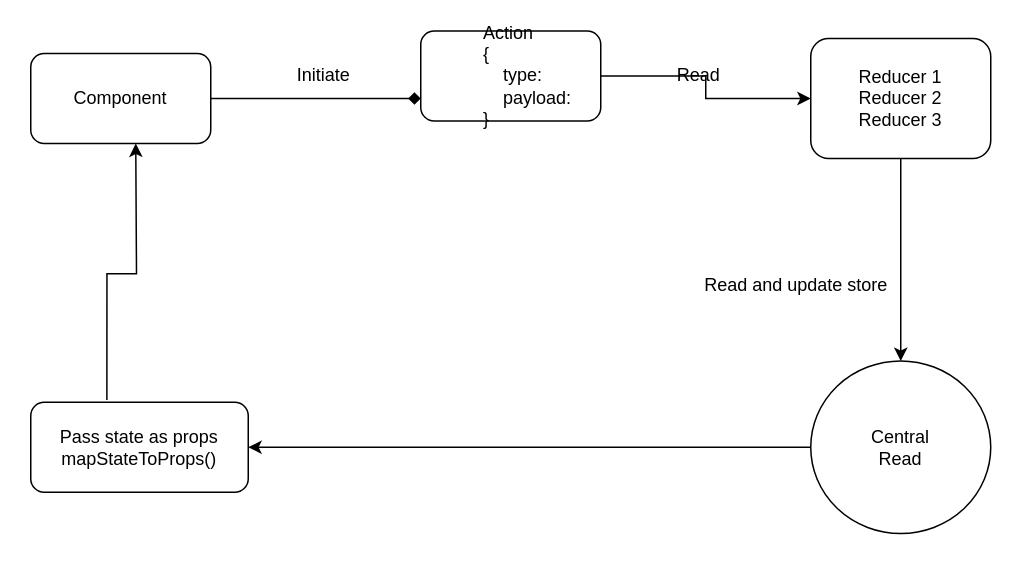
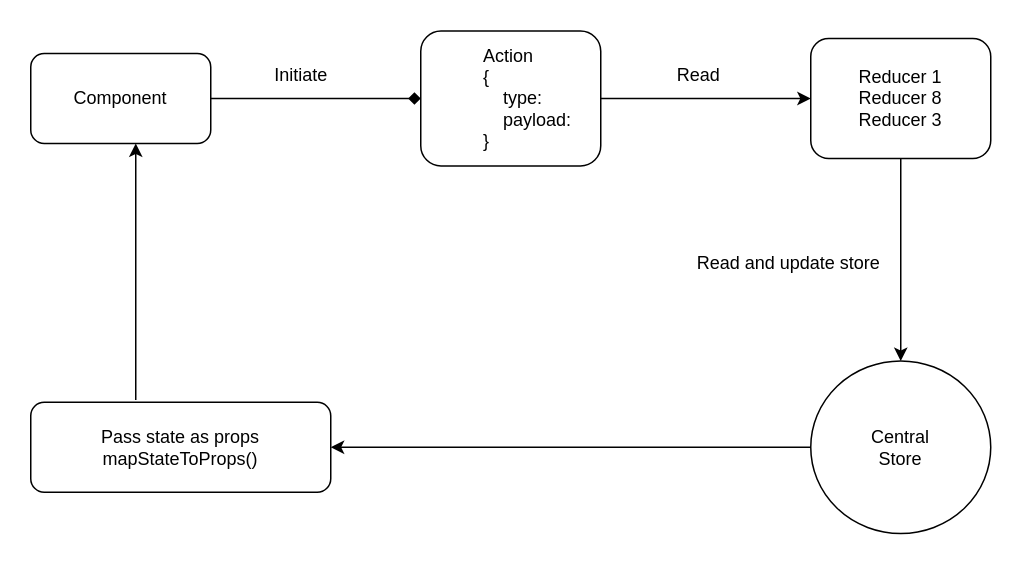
  <mxCell id="0" />
  <mxCell id="1" parent="0" />
  <mxCell id="2" value="" style="edgeStyle=orthogonalEdgeStyle;rounded=0;orthogonalLoop=1;jettySize=auto;html=1;endArrow=diamond;" edge="1" parent="1" source="4" target="6"><mxGeometry relative="1" as="geometry"><Array as="points"><mxPoint x="200" y="65" /><mxPoint x="200" y="65" /></Array></mxGeometry></mxCell>
  <mxCell id="3" value="" style="edgeStyle=orthogonalEdgeStyle;rounded=0;orthogonalLoop=1;jettySize=auto;html=1;exitX=0.35;exitY=-0.025;exitDx=0;exitDy=0;exitPerimeter=0;" edge="1" parent="1" source="11"><mxGeometry relative="1" as="geometry"><mxPoint x="130" y="150" as="sourcePoint" /><mxPoint x="90" y="95" as="targetPoint" /></mxGeometry></mxCell>
  <mxCell id="4" value="Component" style="rounded=1;whiteSpace=wrap;html=1;" parent="1" vertex="1"><mxGeometry x="20" y="35" width="120" height="60" as="geometry" /></mxCell>
  <mxCell id="5" value="" style="edgeStyle=orthogonalEdgeStyle;rounded=0;orthogonalLoop=1;jettySize=auto;html=1;" edge="1" parent="1" source="6" target="8"><mxGeometry relative="1" as="geometry" /></mxCell>
- <mxCell id="6" value="&lt;blockquote style=&quot;margin: 0 0 0 40px; border: none; padding: 0px;&quot;&gt;&lt;div style=&quot;text-align: justify;&quot;&gt;&lt;span style=&quot;background-color: initial;&quot;&gt;Action&lt;/span&gt;&lt;/div&gt;&lt;div style=&quot;text-align: justify;&quot;&gt;&lt;span style=&quot;background-color: initial;&quot;&gt;{&lt;/span&gt;&lt;/div&gt;&lt;div style=&quot;text-align: justify;&quot;&gt;&lt;span style=&quot;background-color: initial;&quot;&gt;&amp;nbsp; &amp;nbsp; type:&lt;/span&gt;&lt;/div&gt;&lt;div style=&quot;text-align: justify;&quot;&gt;&lt;span style=&quot;background-color: initial;&quot;&gt;&amp;nbsp; &amp;nbsp; payload:&lt;/span&gt;&lt;/div&gt;&lt;div style=&quot;text-align: justify;&quot;&gt;&lt;span style=&quot;background-color: initial;&quot;&gt;}&lt;/span&gt;&lt;/div&gt;&lt;/blockquote&gt;" style="rounded=1;whiteSpace=wrap;html=1;align=left;" vertex="1" parent="1"><mxGeometry x="280" y="20" width="120" height="60" as="geometry" /></mxCell>
+ <mxCell id="6" value="&lt;blockquote style=&quot;margin: 0 0 0 40px; border: none; padding: 0px;&quot;&gt;&lt;div style=&quot;text-align: justify;&quot;&gt;&lt;span style=&quot;background-color: initial;&quot;&gt;Action&lt;/span&gt;&lt;/div&gt;&lt;div style=&quot;text-align: justify;&quot;&gt;&lt;span style=&quot;background-color: initial;&quot;&gt;{&lt;/span&gt;&lt;/div&gt;&lt;div style=&quot;text-align: justify;&quot;&gt;&lt;span style=&quot;background-color: initial;&quot;&gt;&amp;nbsp; &amp;nbsp; type:&lt;/span&gt;&lt;/div&gt;&lt;div style=&quot;text-align: justify;&quot;&gt;&lt;span style=&quot;background-color: initial;&quot;&gt;&amp;nbsp; &amp;nbsp; payload:&lt;/span&gt;&lt;/div&gt;&lt;div style=&quot;text-align: justify;&quot;&gt;&lt;span style=&quot;background-color: initial;&quot;&gt;}&lt;/span&gt;&lt;/div&gt;&lt;/blockquote&gt;" style="rounded=1;whiteSpace=wrap;html=1;align=left;" vertex="1" parent="1"><mxGeometry x="280" y="20" width="120" height="90" as="geometry" /></mxCell>
  <mxCell id="7" value="" style="edgeStyle=orthogonalEdgeStyle;rounded=0;orthogonalLoop=1;jettySize=auto;html=1;" edge="1" parent="1" source="8" target="10"><mxGeometry relative="1" as="geometry" /></mxCell>
- <mxCell id="8" value="Reducer 1&lt;br&gt;Reducer 2&lt;br&gt;Reducer 3" style="rounded=1;whiteSpace=wrap;html=1;" vertex="1" parent="1"><mxGeometry x="540" y="25" width="120" height="80" as="geometry" /></mxCell>
+ <mxCell id="8" value="Reducer 1&lt;br&gt;Reducer 8&lt;br&gt;Reducer 3" style="rounded=1;whiteSpace=wrap;html=1;" vertex="1" parent="1"><mxGeometry x="540" y="25" width="120" height="80" as="geometry" /></mxCell>
  <mxCell id="9" value="" style="edgeStyle=orthogonalEdgeStyle;rounded=0;orthogonalLoop=1;jettySize=auto;html=1;" edge="1" parent="1" source="10" target="11"><mxGeometry relative="1" as="geometry" /></mxCell>
- <mxCell id="10" value="Central &lt;br&gt;Read" style="ellipse;whiteSpace=wrap;html=1;rounded=1;" vertex="1" parent="1"><mxGeometry x="540" y="240" width="120" height="115" as="geometry" /></mxCell>
- <mxCell id="11" value="Pass state as props&lt;br&gt;mapStateToProps()" style="whiteSpace=wrap;html=1;rounded=1;" vertex="1" parent="1"><mxGeometry x="20" y="267.5" width="145" height="60" as="geometry" /></mxCell>
- <mxCell id="12" value="Initiate" style="text;html=1;resizable=0;autosize=1;align=center;verticalAlign=middle;points=[];fillColor=none;strokeColor=none;rounded=0;" vertex="1" parent="1"><mxGeometry x="185" y="35" width="60" height="30" as="geometry" /></mxCell>
+ <mxCell id="10" value="Central &lt;br&gt;Store" style="ellipse;whiteSpace=wrap;html=1;rounded=1;" vertex="1" parent="1"><mxGeometry x="540" y="240" width="120" height="115" as="geometry" /></mxCell>
+ <mxCell id="11" value="Pass state as props&lt;br&gt;mapStateToProps()" style="whiteSpace=wrap;html=1;rounded=1;" vertex="1" parent="1"><mxGeometry x="20" y="267.5" width="200" height="60" as="geometry" /></mxCell>
+ <mxCell id="12" value="Initiate" style="text;html=1;resizable=0;autosize=1;align=center;verticalAlign=middle;points=[];fillColor=none;strokeColor=none;rounded=0;" vertex="1" parent="1"><mxGeometry x="170" y="35" width="60" height="30" as="geometry" /></mxCell>
  <mxCell id="13" value="Read" style="text;html=1;resizable=0;autosize=1;align=center;verticalAlign=middle;points=[];fillColor=none;strokeColor=none;rounded=0;" vertex="1" parent="1"><mxGeometry x="430" y="35" width="70" height="30" as="geometry" /></mxCell>
- <mxCell id="14" value="Read and update store" style="text;html=1;resizable=0;autosize=1;align=center;verticalAlign=middle;points=[];fillColor=none;strokeColor=none;rounded=0;" vertex="1" parent="1"><mxGeometry x="455" y="175" width="150" height="30" as="geometry" /></mxCell>
+ <mxCell id="14" value="Read and update store" style="text;html=1;resizable=0;autosize=1;align=center;verticalAlign=middle;points=[];fillColor=none;strokeColor=none;rounded=0;" vertex="1" parent="1"><mxGeometry x="450" y="160" width="150" height="30" as="geometry" /></mxCell>
